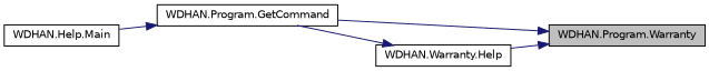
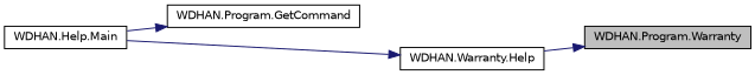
  digraph {
    rankdir=RL
    node [color=black fillcolor=white fontname=Helvetica fontsize=10 shape=record style=filled]
    edge [color=midnightblue dir=back fontname=Helvetica fontsize=10 labelfontname=Helvetica labelfontsize=10 style=solid]
    n1 [fillcolor=grey75 fontcolor=black height=0.2 label="WDHAN.Program.Warranty" width=0.4]
    n2 [height=0.2 label="WDHAN.Program.GetCommand" width=0.4]
    n3 [height=0.2 label="WDHAN.Warranty.Help" width=0.4]
    n4 [height=0.2 label="WDHAN.Help.Main" width=0.4]
-   n1 -> n2
    n1 -> n3
    n2 -> n4
-   n3 -> n2
+   n3 -> n4
  }
